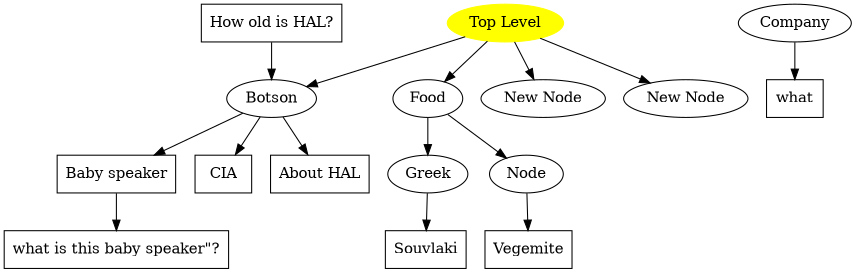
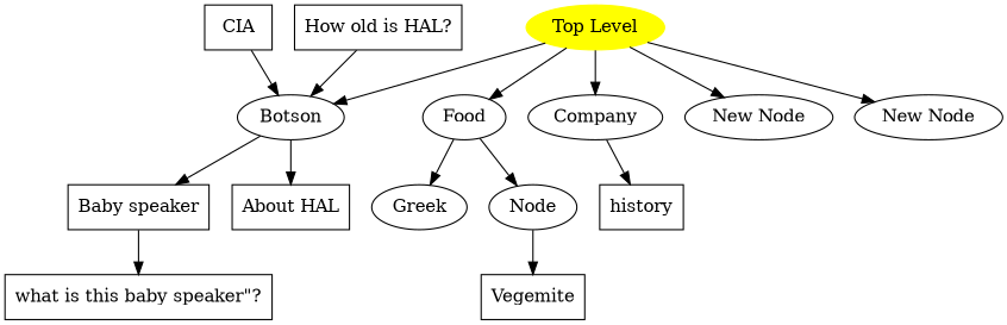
  digraph {
    n1 [color=yellow label="Top Level" style=filled]
    n2 [label=Botson]
    n3 [label=Food]
    n4 [label=Company]
    n5 [label="New Node"]
    n6 [label="New Node"]
    n7 [label="Baby speaker" shape=box]
    n8 [label=CIA shape=box]
    n9 [label="About HAL" shape=box]
    n10 [label=Greek]
    n11 [label="Node"]
-   n12 [label=what shape=box]
+   n12 [label=history shape=box]
    n13 [label="what is this baby speaker\"?" shape=box]
    n14 [label="How old is HAL?" shape=box]
-   n15 [label=Souvlaki shape=box]
    n16 [label=Vegemite shape=box]
    n1 -> n2
    n1 -> n3
+   n1 -> n4
    n1 -> n5
    n1 -> n6
    n2 -> n7
-   n2 -> n8
+   n8 -> n2
    n2 -> n9
    n3 -> n10
    n3 -> n11
    n4 -> n12
    n7 -> n13
-   n10 -> n15
    n11 -> n16
    n14 -> n2
  }
